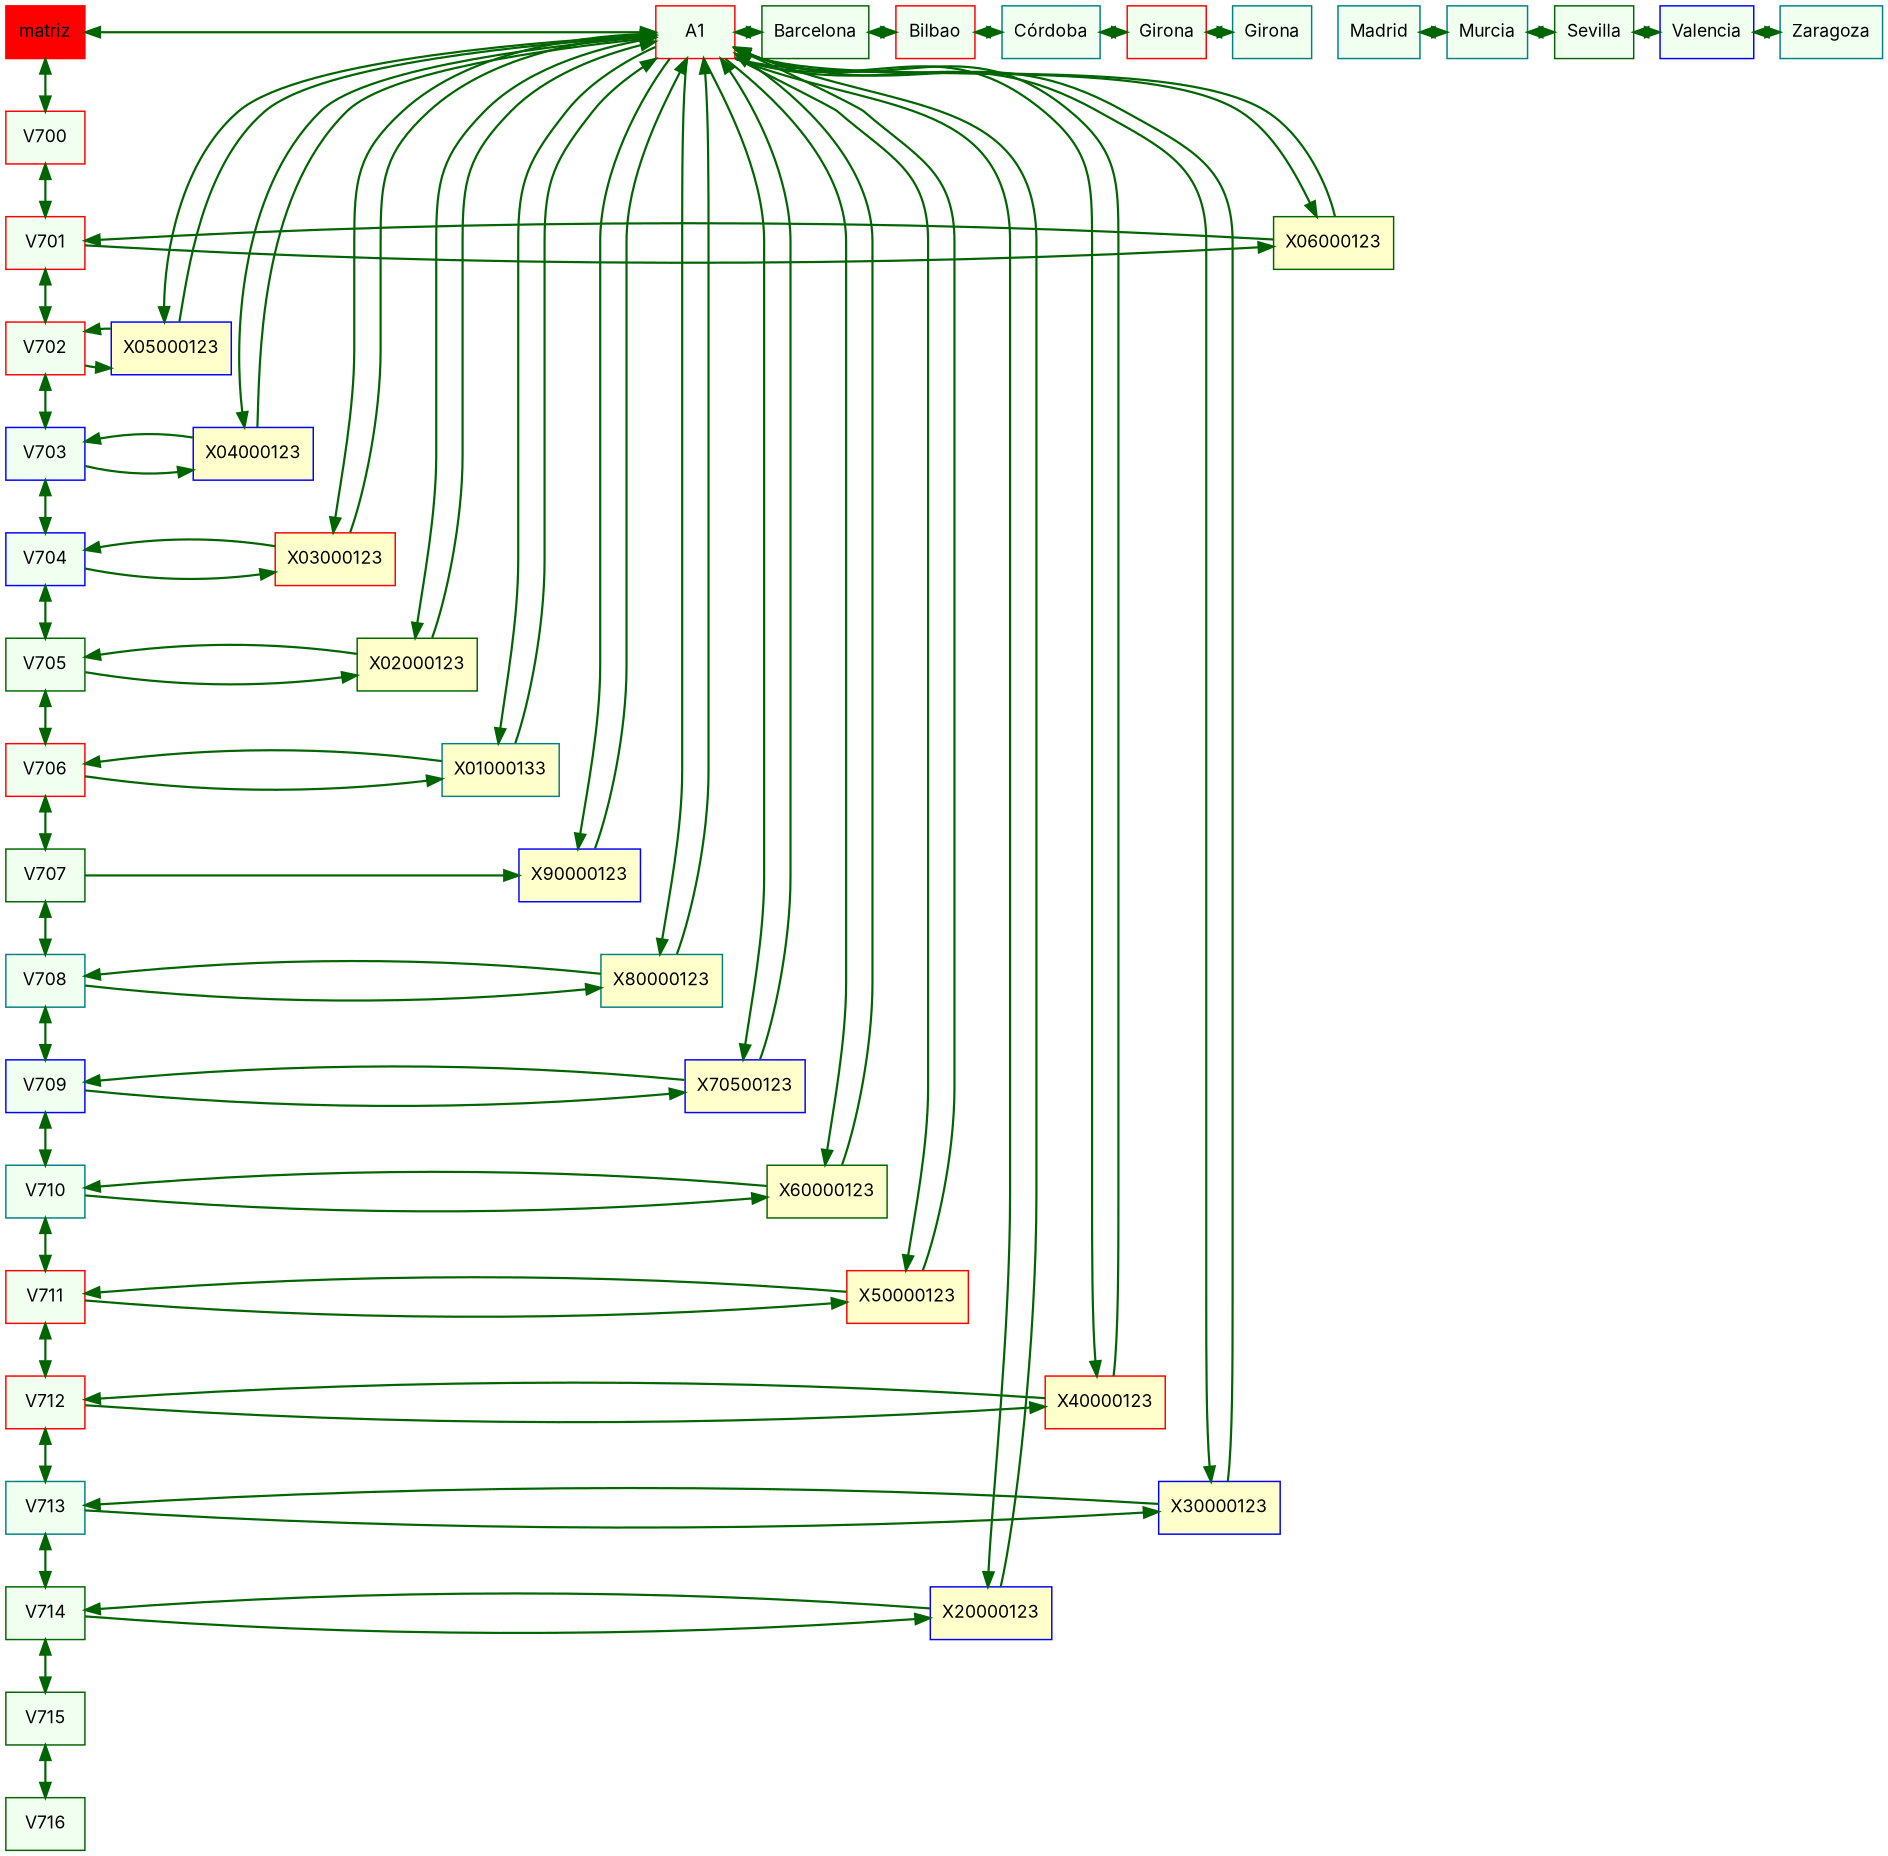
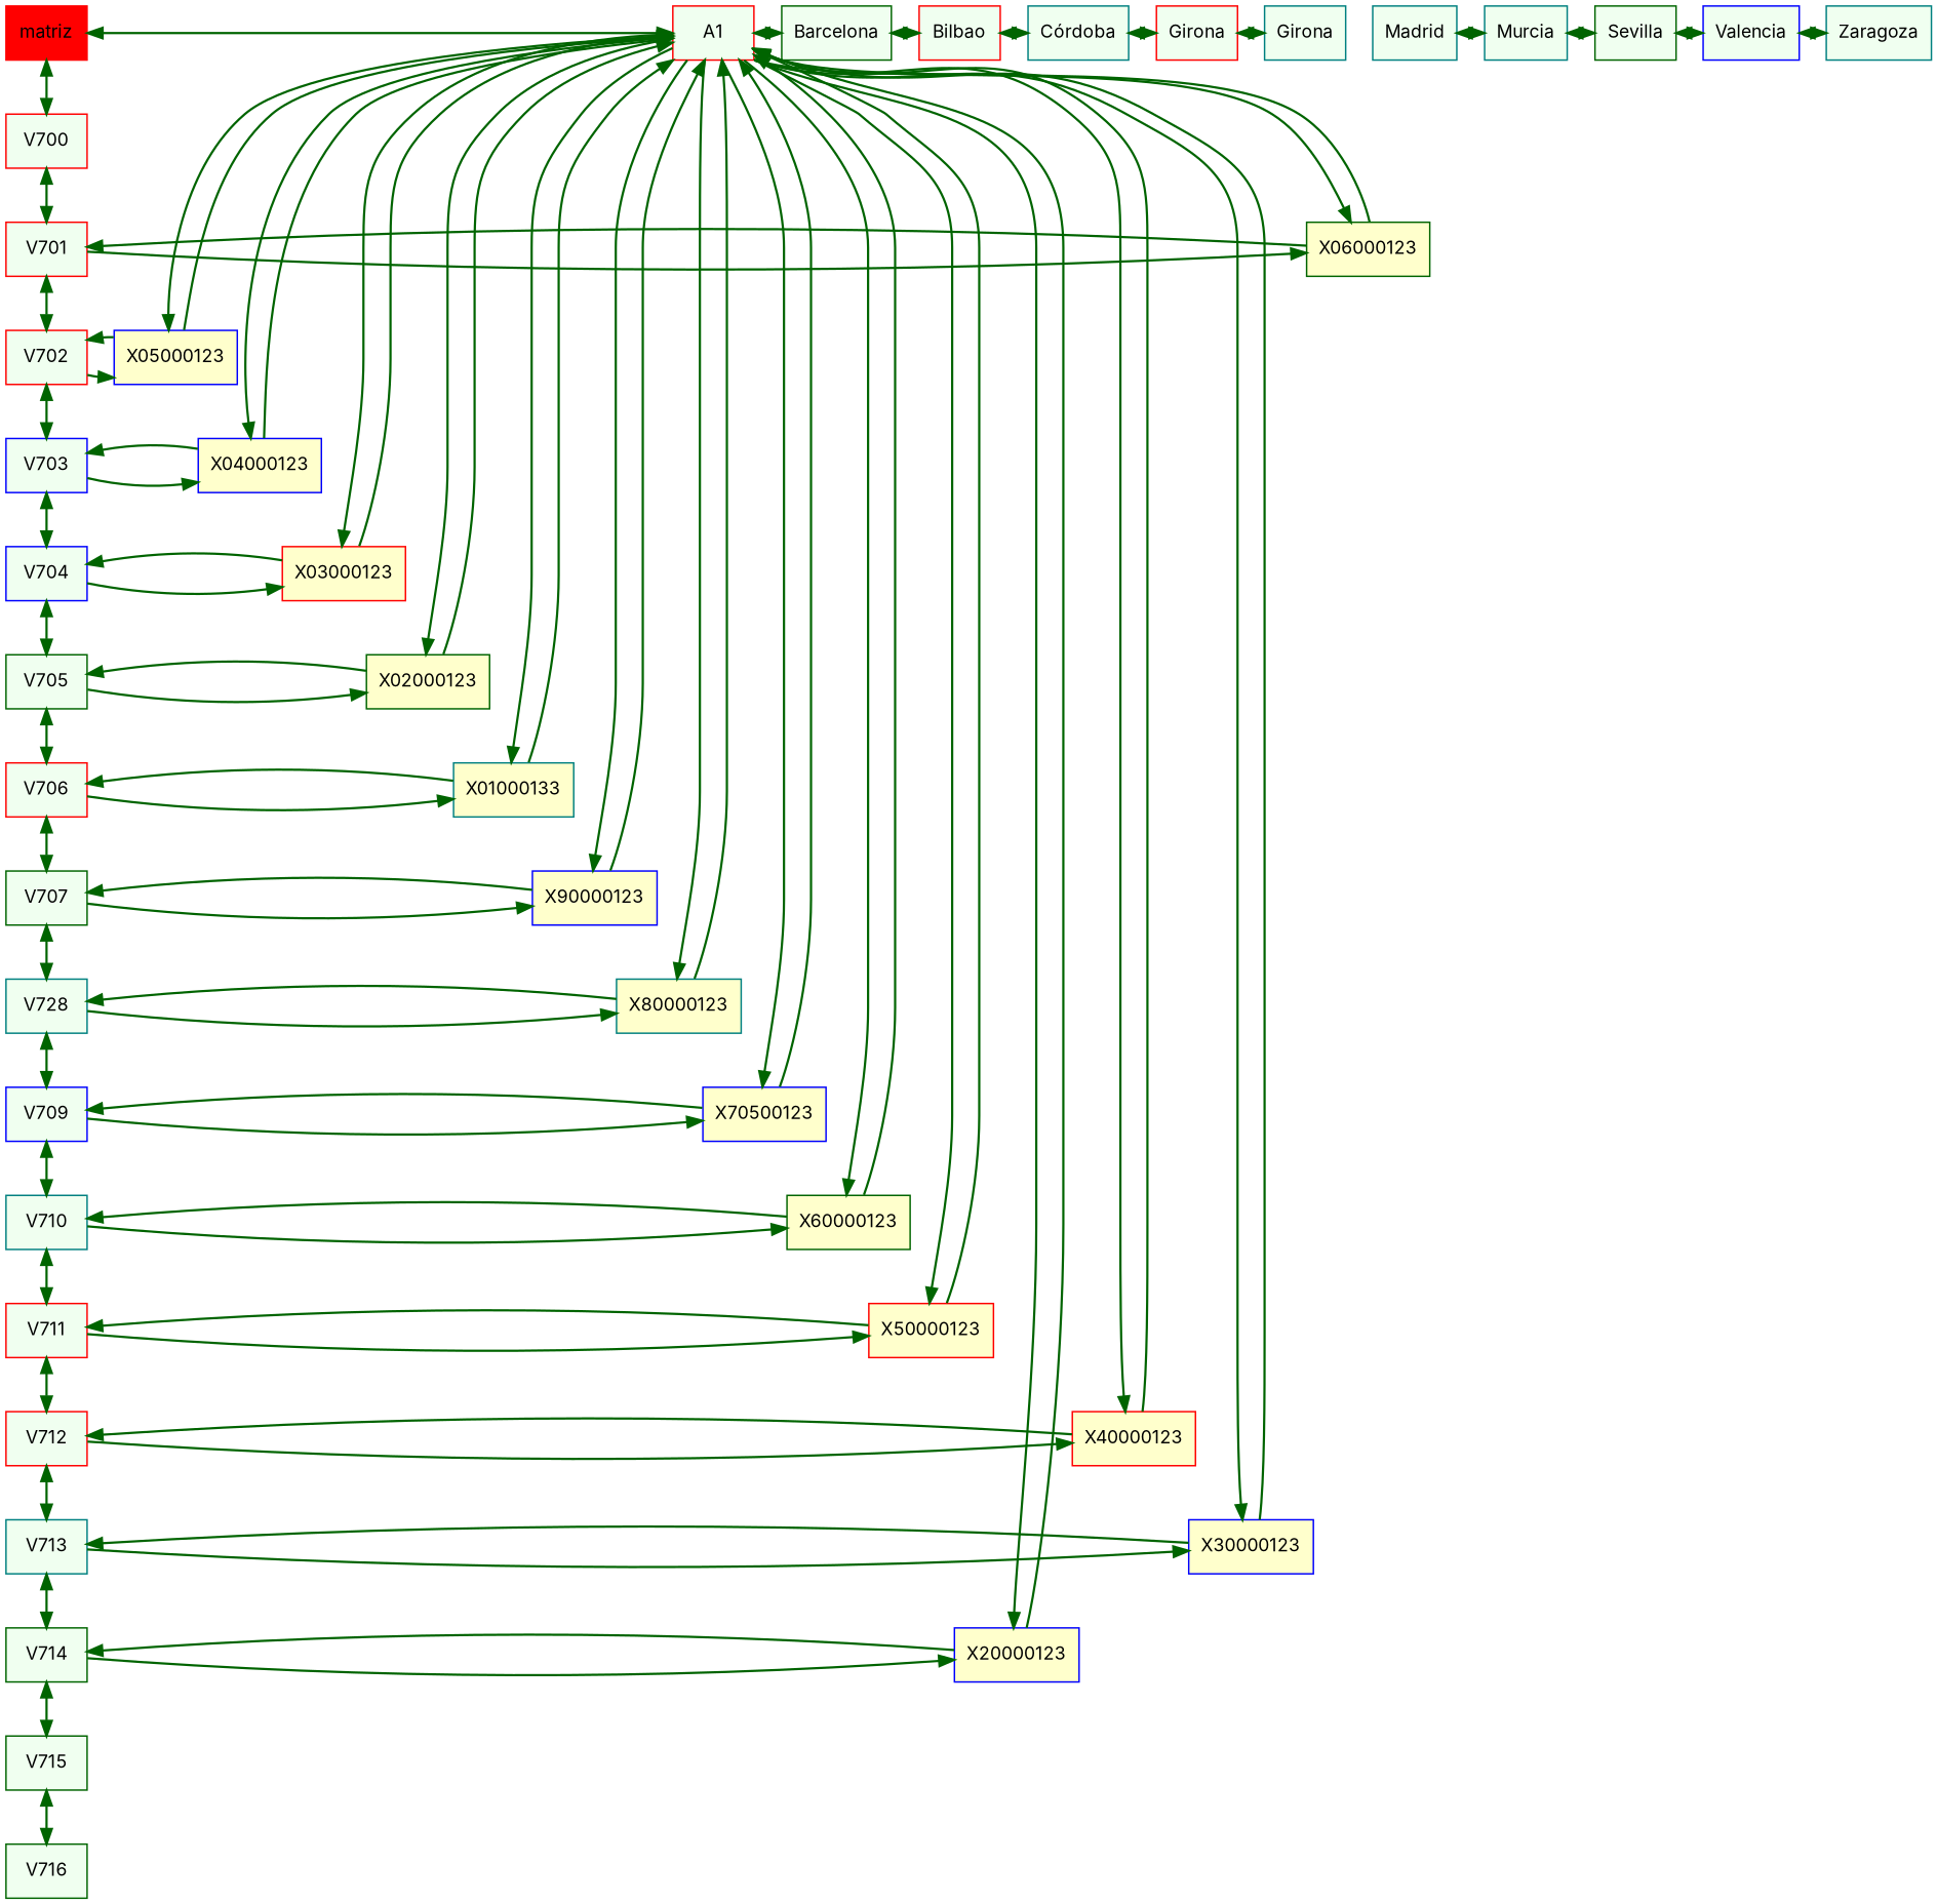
  digraph {
    fontname=Inter
    node [color=red fontname=Inter fontsize=12 group=filas shape=box style=filled fillcolor="#f0fff0"]
    edge [color="#006400" fontname=Inter penwidth=1.5]
    matriz [fillcolor=""]
    A1 [group=1]
    n3 [color=darkgreen group=2 label=Barcelona]
    n4 [group=3 label=Bilbao]
    n5 [color=teal group=4 label="Córdoba"]
    n6 [group=5 label=Girona]
    n7 [color=teal group=6 label=Girona]
    n8 [color=teal group=8 label=Madrid]
    n9 [color=teal group=9 label=Murcia]
    n10 [color=darkgreen group=10 label=Sevilla]
    n11 [color=blue group=11 label=Valencia]
    n12 [color=teal group=12 label=Zaragoza]
    n13 [label=V700]
    n14 [label=V701]
    n15 [color=darkgreen fillcolor="#ffffcc" group=1 label=X06000123]
    n16 [label=V702]
    n17 [color=blue fillcolor="#ffffcc" group=1 label=X05000123]
    n18 [color=blue label=V703]
    n19 [color=blue fillcolor="#ffffcc" group=1 label=X04000123]
    n20 [color=blue label=V704]
    n21 [fillcolor="#ffffcc" group=1 label=X03000123]
    n22 [color=darkgreen label=V705]
    n23 [color=darkgreen fillcolor="#ffffcc" group=1 label=X02000123]
    n24 [label=V706]
    n25 [color=teal fillcolor="#ffffcc" group=1 label=X01000133]
    n26 [color=darkgreen label=V707]
    n27 [color=blue fillcolor="#ffffcc" group=1 label=X90000123]
-   n28 [color=teal label=V708]
+   n28 [color=teal label=V728]
    n29 [color=teal fillcolor="#ffffcc" group=1 label=X80000123]
    n30 [color=blue label=V709]
    n31 [color=blue fillcolor="#ffffcc" group=1 label=X70500123]
    n32 [color=teal label=V710]
    n33 [color=darkgreen fillcolor="#ffffcc" group=1 label=X60000123]
    n34 [label=V711]
    n35 [fillcolor="#ffffcc" group=1 label=X50000123]
    n36 [color=darkgreen label=V714]
    n37 [color=blue fillcolor="#ffffcc" group=1 label=X20000123]
    n38 [label=V712]
    n39 [fillcolor="#ffffcc" group=1 label=X40000123]
    n40 [color=teal label=V713]
    n41 [color=blue fillcolor="#ffffcc" group=1 label=X30000123]
    n42 [color=darkgreen label=V715]
    n43 [color=darkgreen label=V716]
    subgraph sub_1 {
      rank=same
      matriz
      A1
      n3
      n4
      n5
      n6
      n7
      n8
      n9
      n10
      n11
      n12
    }
    subgraph sub_2 {
      rank=same
      n13
    }
    subgraph sub_3 {
      rank=same
      n14
      n15
    }
    subgraph sub_4 {
      rank=same
      n16
      n17
    }
    subgraph sub_5 {
      rank=same
      n18
      n19
    }
    subgraph sub_6 {
      rank=same
      n20
      n21
    }
    subgraph sub_7 {
      rank=same
      n22
      n23
    }
    subgraph sub_8 {
      rank=same
      n24
      n25
    }
    subgraph sub_9 {
      rank=same
      n26
      n27
    }
    subgraph sub_10 {
      rank=same
      n28
      n29
    }
    subgraph sub_11 {
      rank=same
      n30
      n31
    }
    subgraph sub_12 {
      rank=same
      n32
      n33
    }
    subgraph sub_13 {
      rank=same
      n34
      n35
    }
    subgraph sub_14 {
      rank=same
      n36
      n37
    }
    subgraph sub_15 {
      rank=same
      n38
      n39
    }
    subgraph sub_16 {
      rank=same
      n40
      n41
    }
    subgraph sub_17 {
      rank=same
      n42
    }
    subgraph sub_18 {
      rank=same
      n43
    }
    matriz -> A1 [dir=both]
    matriz -> n13 [dir=both]
    A1 -> n3 [dir=both]
    A1 -> n15
    A1 -> n17
    A1 -> n19
    A1 -> n21
    A1 -> n23
    A1 -> n25
    A1 -> n27
    A1 -> n29
    A1 -> n31
    A1 -> n33
    A1 -> n35
    A1 -> n37
    A1 -> n39
    A1 -> n41
    n3 -> n4 [dir=both]
    n4 -> n5 [dir=both]
    n5 -> n6 [dir=both]
    n6 -> n7 [dir=both]
    n8 -> n9 [dir=both]
    n9 -> n10 [dir=both]
    n10 -> n11 [dir=both]
    n11 -> n12 [dir=both]
    n13 -> n14 [dir=both]
    n14 -> n15
    n14 -> n16 [dir=both]
    n15 -> A1
    n15 -> n14
    n16 -> n17
    n16 -> n18 [dir=both]
    n17 -> A1
    n17 -> n16
    n18 -> n19
    n18 -> n20 [dir=both]
    n19 -> A1
    n19 -> n18
    n20 -> n21
    n20 -> n22 [dir=both]
    n21 -> A1
    n21 -> n20
    n22 -> n23
    n22 -> n24 [dir=both]
    n23 -> A1
    n23 -> n22
    n24 -> n25
    n24 -> n26 [dir=both]
    n25 -> A1
    n25 -> n24
    n26 -> n27
    n26 -> n28 [dir=both]
    n27 -> A1
+   n27 -> n26
    n28 -> n29
    n28 -> n30 [dir=both]
    n29 -> A1
    n29 -> n28
    n30 -> n31
    n30 -> n32 [dir=both]
    n31 -> A1
    n31 -> n30
    n32 -> n33
    n32 -> n34 [dir=both]
    n33 -> A1
    n33 -> n32
    n34 -> n35
    n34 -> n38 [dir=both]
    n35 -> A1
    n35 -> n34
    n36 -> n37
    n36 -> n42 [dir=both]
    n37 -> A1
    n37 -> n36
    n38 -> n39
    n38 -> n40 [dir=both]
    n39 -> A1
    n39 -> n38
    n40 -> n36 [dir=both]
    n40 -> n41
    n41 -> A1
    n41 -> n40
    n42 -> n43 [dir=both]
  }
